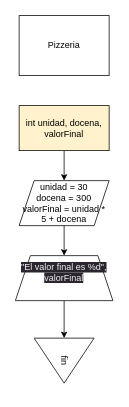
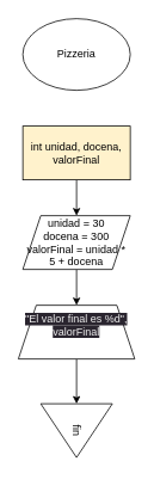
  <mxCell id="0" />
  <mxCell id="1" parent="0" />
- <mxCell id="2" value="Pizzeria" style="whiteSpace=wrap;html=1;rounded=0;" vertex="1" parent="1"><mxGeometry x="25" y="20" width="120" height="80" as="geometry" /></mxCell>
+ <mxCell id="2" value="Pizzeria" style="ellipse;whiteSpace=wrap;html=1;" vertex="1" parent="1"><mxGeometry x="25" y="20" width="120" height="80" as="geometry" /></mxCell>
  <mxCell id="3" style="edgeStyle=none;html=1;" edge="1" parent="1" source="4" target="6"><mxGeometry relative="1" as="geometry"><mxPoint x="85" y="260" as="targetPoint" /></mxGeometry></mxCell>
  <mxCell id="4" value="int unidad, docena, valorFinal" style="rounded=0;whiteSpace=wrap;html=1;fillColor=#fff2cc;" vertex="1" parent="1"><mxGeometry x="25" y="140" width="120" height="60" as="geometry" /></mxCell>
  <mxCell id="5" style="edgeStyle=none;html=1;" edge="1" parent="1" source="6" target="8"><mxGeometry relative="1" as="geometry"><mxPoint x="85" y="350" as="targetPoint" /></mxGeometry></mxCell>
  <mxCell id="6" value="unidad = 30&lt;br&gt;docena = 300&lt;br&gt;valorFinal = unidad * 5 + docena" style="shape=parallelogram;perimeter=parallelogramPerimeter;whiteSpace=wrap;html=1;fixedSize=1;" vertex="1" parent="1"><mxGeometry x="25" y="240" width="120" height="60" as="geometry" /></mxCell>
  <mxCell id="7" style="edgeStyle=none;html=1;" edge="1" parent="1" source="8" target="9"><mxGeometry relative="1" as="geometry"><mxPoint x="85" y="440" as="targetPoint" /></mxGeometry></mxCell>
  <mxCell id="8" value="&#10;&lt;span style=&quot;color: rgb(240, 240, 240); font-family: Helvetica; font-size: 12px; font-style: normal; font-variant-ligatures: normal; font-variant-caps: normal; font-weight: 400; letter-spacing: normal; orphans: 2; text-align: center; text-indent: 0px; text-transform: none; widows: 2; word-spacing: 0px; -webkit-text-stroke-width: 0px; background-color: rgb(42, 37, 47); text-decoration-thickness: initial; text-decoration-style: initial; text-decoration-color: initial; float: none; display: inline !important;&quot;&gt;&quot;El valor final es %d&quot;, valorFinal&lt;/span&gt;&#10;&#10;" style="shape=trapezoid;perimeter=trapezoidPerimeter;whiteSpace=wrap;html=1;fixedSize=1;" vertex="1" parent="1"><mxGeometry x="20" y="340" width="130" height="60" as="geometry" /></mxCell>
  <mxCell id="9" value="fin" style="triangle;whiteSpace=wrap;html=1;rotation=90;" vertex="1" parent="1"><mxGeometry x="55" y="440" width="60" height="80" as="geometry" /></mxCell>
